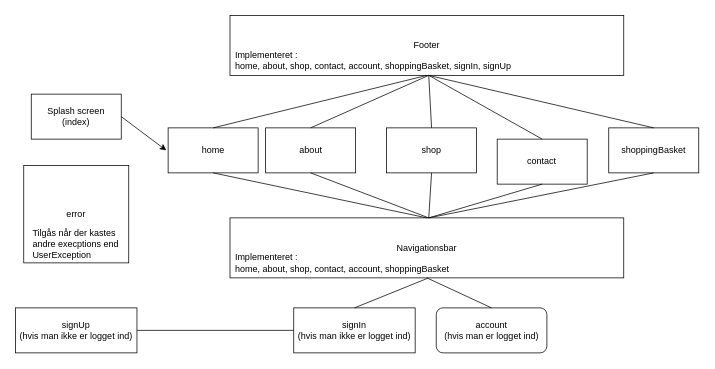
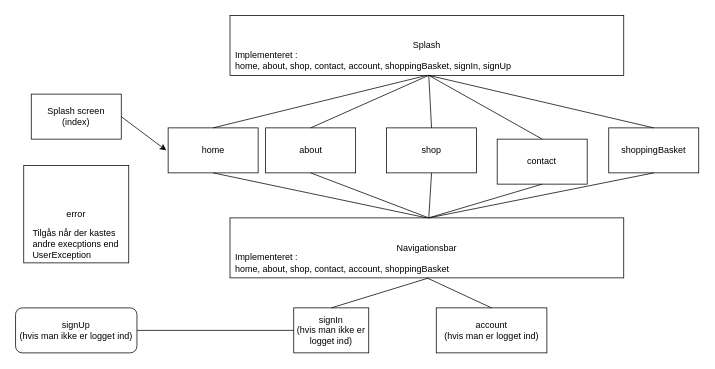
  <mxCell id="0" />
  <mxCell id="1" parent="0" />
  <mxCell id="2" value="" style="endArrow=none;html=1;rounded=0;exitX=1;exitY=0.5;exitDx=0;exitDy=0;entryX=0;entryY=0.5;entryDx=0;entryDy=0;" parent="1" source="30" edge="1" target="28"><mxGeometry width="50" height="50" relative="1" as="geometry"><mxPoint x="201" y="440" as="sourcePoint" /><mxPoint x="221" y="368" as="targetPoint" /></mxGeometry></mxCell>
  <mxCell id="3" value="Splash screen&lt;br&gt;(index)" style="rounded=0;whiteSpace=wrap;html=1;" parent="1" vertex="1"><mxGeometry x="41" y="125" width="120" height="60" as="geometry" /></mxCell>
  <mxCell id="4" value="home" style="rounded=0;whiteSpace=wrap;html=1;" parent="1" vertex="1"><mxGeometry x="223.5" y="170" width="120" height="60" as="geometry" /></mxCell>
  <mxCell id="5" value="" style="endArrow=classic;html=1;rounded=0;exitX=1;exitY=0.5;exitDx=0;exitDy=0;" parent="1" source="3" edge="1"><mxGeometry width="50" height="50" relative="1" as="geometry"><mxPoint x="123.5" y="190" as="sourcePoint" /><mxPoint x="221" y="200" as="targetPoint" /></mxGeometry></mxCell>
  <mxCell id="6" value="Navigationsbar" style="rounded=0;whiteSpace=wrap;html=1;" parent="1" vertex="1"><mxGeometry x="306" y="290" width="525" height="80" as="geometry" /></mxCell>
- <mxCell id="7" value="Footer" style="rounded=0;whiteSpace=wrap;html=1;align=center;" parent="1" vertex="1"><mxGeometry x="306" y="20" width="525" height="80" as="geometry" /></mxCell>
+ <mxCell id="7" value="Splash" style="rounded=0;whiteSpace=wrap;html=1;align=center;" parent="1" vertex="1"><mxGeometry x="306" y="20" width="525" height="80" as="geometry" /></mxCell>
  <mxCell id="8" value="Implementeret :&lt;br&gt;home, about, shop, contact, account, shoppingBasket, signIn, signUp" style="text;html=1;strokeColor=none;fillColor=none;align=left;verticalAlign=middle;whiteSpace=wrap;rounded=0;" parent="1" vertex="1"><mxGeometry x="311" y="50" width="510" height="60" as="geometry" /></mxCell>
  <mxCell id="9" value="Implementeret :&lt;br&gt;home, about, shop, contact, account, shoppingBasket" style="text;html=1;strokeColor=none;fillColor=none;align=left;verticalAlign=middle;whiteSpace=wrap;rounded=0;" parent="1" vertex="1"><mxGeometry x="311" y="320" width="360" height="60" as="geometry" /></mxCell>
  <mxCell id="10" value="about" style="rounded=0;whiteSpace=wrap;html=1;" parent="1" vertex="1"><mxGeometry x="353.5" y="170" width="120" height="60" as="geometry" /></mxCell>
  <mxCell id="11" value="shop" style="rounded=0;whiteSpace=wrap;html=1;" parent="1" vertex="1"><mxGeometry x="514.75" y="170" width="120" height="60" as="geometry" /></mxCell>
  <mxCell id="12" value="contact" style="rounded=0;whiteSpace=wrap;html=1;" parent="1" vertex="1"><mxGeometry x="662.25" y="185" width="120" height="60" as="geometry" /></mxCell>
  <mxCell id="13" value="" style="endArrow=none;html=1;rounded=0;entryX=0.5;entryY=1;entryDx=0;entryDy=0;exitX=0.5;exitY=0;exitDx=0;exitDy=0;" parent="1" source="6" target="4" edge="1"><mxGeometry width="50" height="50" relative="1" as="geometry"><mxPoint x="311" y="290" as="sourcePoint" /><mxPoint x="361" y="240" as="targetPoint" /></mxGeometry></mxCell>
  <mxCell id="14" value="" style="endArrow=none;html=1;rounded=0;entryX=0.5;entryY=1;entryDx=0;entryDy=0;" parent="1" target="10" edge="1"><mxGeometry width="50" height="50" relative="1" as="geometry"><mxPoint x="571" y="290" as="sourcePoint" /><mxPoint x="251" y="270" as="targetPoint" /></mxGeometry></mxCell>
  <mxCell id="15" value="" style="endArrow=none;html=1;rounded=0;entryX=0.5;entryY=1;entryDx=0;entryDy=0;" parent="1" target="11" edge="1"><mxGeometry width="50" height="50" relative="1" as="geometry"><mxPoint x="571" y="290" as="sourcePoint" /><mxPoint x="261" y="320" as="targetPoint" /></mxGeometry></mxCell>
  <mxCell id="16" value="" style="endArrow=none;html=1;rounded=0;entryX=0.5;entryY=1;entryDx=0;entryDy=0;" parent="1" target="12" edge="1"><mxGeometry width="50" height="50" relative="1" as="geometry"><mxPoint x="571" y="290" as="sourcePoint" /><mxPoint x="721" y="540" as="targetPoint" /></mxGeometry></mxCell>
- <mxCell id="17" value="account&lt;br&gt;(hvis man er logget ind)" style="whiteSpace=wrap;html=1;rounded=1;" parent="1" vertex="1"><mxGeometry x="581" y="410" width="147.5" height="60" as="geometry" /></mxCell>
+ <mxCell id="17" value="account&lt;br&gt;(hvis man er logget ind)" style="rounded=0;whiteSpace=wrap;html=1;" parent="1" vertex="1"><mxGeometry x="581" y="410" width="147.5" height="60" as="geometry" /></mxCell>
  <mxCell id="18" value="" style="endArrow=none;html=1;rounded=0;entryX=0.5;entryY=0;entryDx=0;entryDy=0;exitX=0.5;exitY=1;exitDx=0;exitDy=0;" parent="1" source="7" target="4" edge="1"><mxGeometry width="50" height="50" relative="1" as="geometry"><mxPoint x="391" y="160" as="sourcePoint" /><mxPoint x="441" y="110" as="targetPoint" /></mxGeometry></mxCell>
  <mxCell id="19" value="" style="endArrow=none;html=1;rounded=0;exitX=0.5;exitY=0;exitDx=0;exitDy=0;" parent="1" source="10" edge="1"><mxGeometry width="50" height="50" relative="1" as="geometry"><mxPoint x="281" y="160" as="sourcePoint" /><mxPoint x="571" y="100" as="targetPoint" /></mxGeometry></mxCell>
  <mxCell id="20" value="" style="endArrow=none;html=1;rounded=0;exitX=0.5;exitY=0;exitDx=0;exitDy=0;" parent="1" source="11" edge="1"><mxGeometry width="50" height="50" relative="1" as="geometry"><mxPoint x="661" y="170" as="sourcePoint" /><mxPoint x="571" y="100" as="targetPoint" /></mxGeometry></mxCell>
  <mxCell id="21" value="" style="endArrow=none;html=1;rounded=0;exitX=0.5;exitY=0;exitDx=0;exitDy=0;" parent="1" source="12" edge="1"><mxGeometry width="50" height="50" relative="1" as="geometry"><mxPoint x="851" y="160" as="sourcePoint" /><mxPoint x="571" y="100" as="targetPoint" /></mxGeometry></mxCell>
  <mxCell id="22" value="" style="endArrow=none;html=1;rounded=0;entryX=0.5;entryY=1;entryDx=0;entryDy=0;exitX=0.5;exitY=0;exitDx=0;exitDy=0;" parent="1" source="17" target="6" edge="1"><mxGeometry width="50" height="50" relative="1" as="geometry"><mxPoint x="391" y="450" as="sourcePoint" /><mxPoint x="591" y="390" as="targetPoint" /></mxGeometry></mxCell>
  <mxCell id="23" value="shoppingBasket" style="rounded=0;whiteSpace=wrap;html=1;" parent="1" vertex="1"><mxGeometry x="811" y="170" width="120" height="60" as="geometry" /></mxCell>
  <mxCell id="24" value="" style="endArrow=none;html=1;rounded=0;exitX=0.5;exitY=0;exitDx=0;exitDy=0;" parent="1" source="23" edge="1"><mxGeometry width="50" height="50" relative="1" as="geometry"><mxPoint x="881" y="120" as="sourcePoint" /><mxPoint x="571" y="100" as="targetPoint" /></mxGeometry></mxCell>
  <mxCell id="25" value="" style="endArrow=none;html=1;rounded=0;entryX=0.5;entryY=1;entryDx=0;entryDy=0;" parent="1" target="23" edge="1"><mxGeometry width="50" height="50" relative="1" as="geometry"><mxPoint x="571" y="290" as="sourcePoint" /><mxPoint x="981" y="260" as="targetPoint" /></mxGeometry></mxCell>
  <mxCell id="26" value="error" style="rounded=0;whiteSpace=wrap;html=1;align=center;" parent="1" vertex="1"><mxGeometry x="31" y="220" width="140" height="130" as="geometry" /></mxCell>
  <mxCell id="27" value="Tilgås når der kastes andre execptions end UserException" style="text;html=1;strokeColor=none;fillColor=none;align=left;verticalAlign=middle;whiteSpace=wrap;rounded=0;" parent="1" vertex="1"><mxGeometry x="41" y="310" width="120" height="30" as="geometry" /></mxCell>
- <mxCell id="28" value="signIn&lt;br&gt;(hvis man ikke er logget ind)" style="rounded=0;whiteSpace=wrap;html=1;" parent="1" vertex="1"><mxGeometry x="391" y="410" width="161.87" height="60" as="geometry" /></mxCell>
+ <mxCell id="28" value="signIn&lt;br&gt;(hvis man ikke er logget ind)" style="rounded=0;whiteSpace=wrap;html=1;" parent="1" vertex="1"><mxGeometry x="391" y="410" width="100" height="60" as="geometry" /></mxCell>
  <mxCell id="29" value="" style="endArrow=none;html=1;rounded=0;entryX=0.718;entryY=0.843;entryDx=0;entryDy=0;entryPerimeter=0;exitX=0.5;exitY=0;exitDx=0;exitDy=0;" parent="1" source="28" target="9" edge="1"><mxGeometry width="50" height="50" relative="1" as="geometry"><mxPoint x="821" y="450" as="sourcePoint" /><mxPoint x="871" y="400" as="targetPoint" /></mxGeometry></mxCell>
- <mxCell id="30" value="signUp&lt;br&gt;(hvis man ikke er logget ind)" style="rounded=0;whiteSpace=wrap;html=1;" parent="1" vertex="1"><mxGeometry x="20.07" y="410" width="161.87" height="60" as="geometry" /></mxCell>
+ <mxCell id="30" value="signUp&lt;br&gt;(hvis man ikke er logget ind)" style="whiteSpace=wrap;html=1;rounded=1;" parent="1" vertex="1"><mxGeometry x="20.07" y="410" width="161.87" height="60" as="geometry" /></mxCell>
